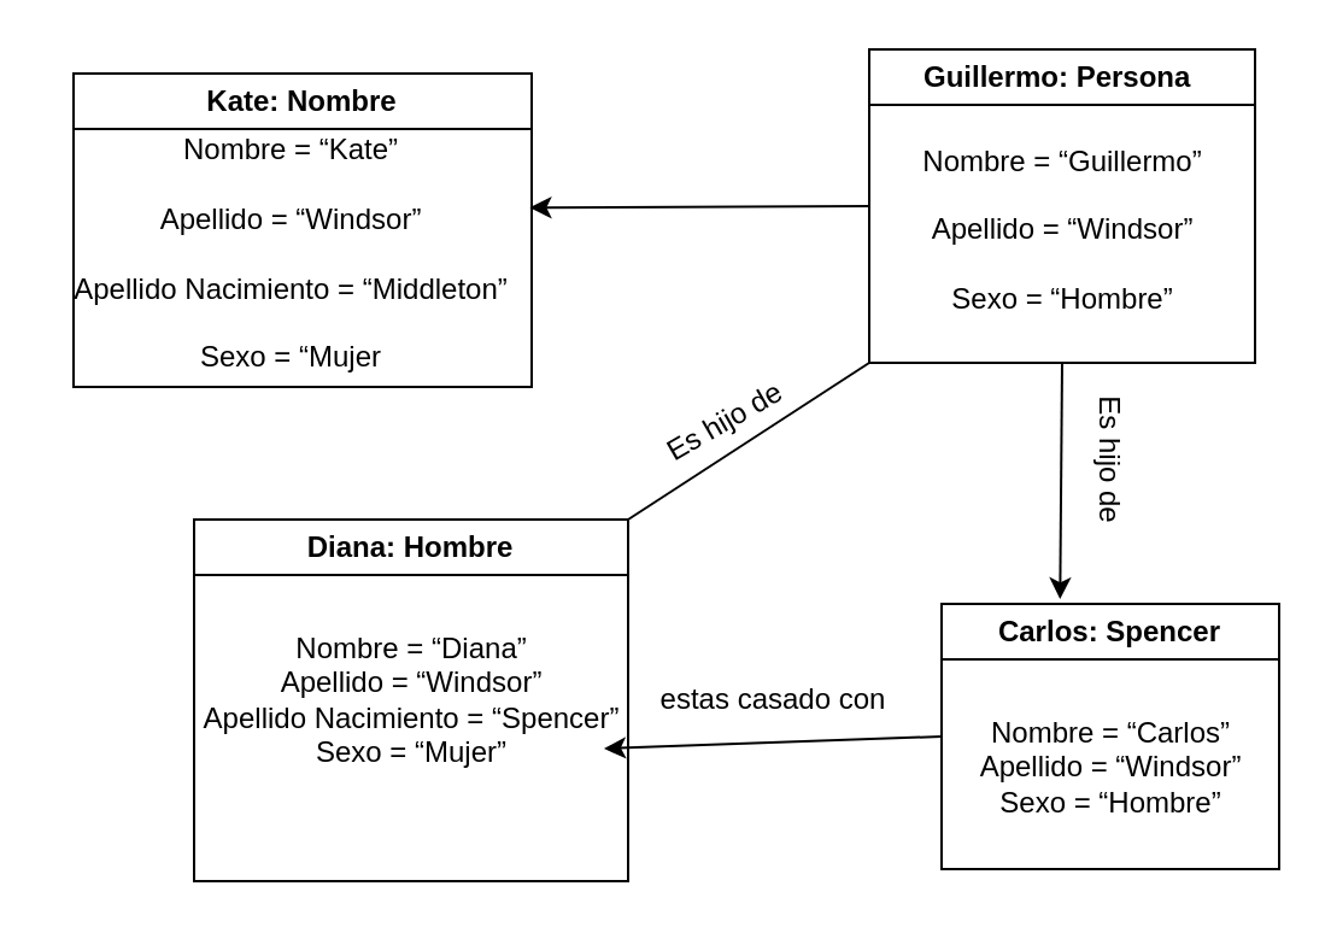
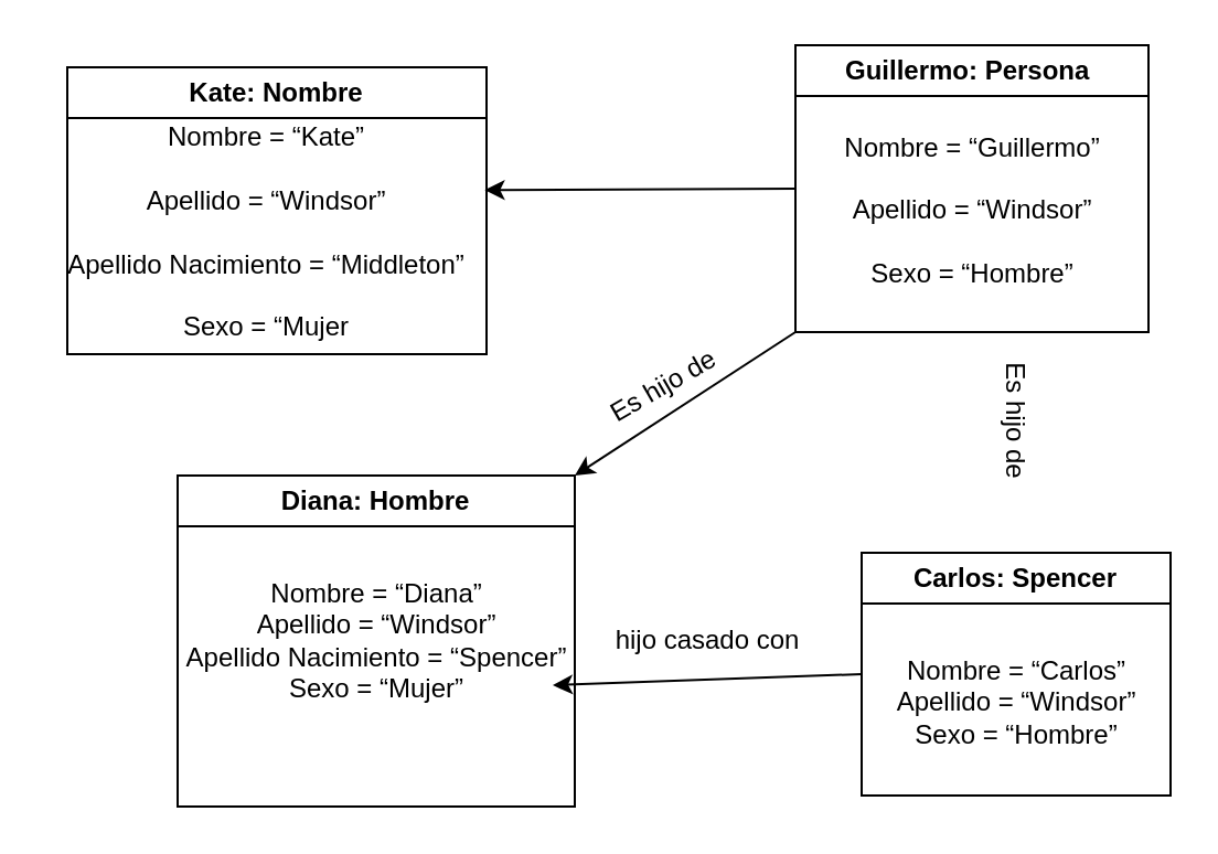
  <mxCell id="0" />
  <mxCell id="1" parent="0" />
  <mxCell id="2" value="Kate: Nombre" style="swimlane;whiteSpace=wrap;html=1;" vertex="1" parent="1"><mxGeometry x="30" y="30" width="190" height="130" as="geometry" /></mxCell>
  <mxCell id="3" value="Nombre = “Kate”&lt;br/&gt;&lt;br&gt;Apellido = “Windsor”&lt;br/&gt;&lt;br&gt;Apellido Nacimiento = “Middleton”&lt;br/&gt;&lt;br&gt;Sexo = “Mujer" style="text;html=1;align=center;verticalAlign=middle;resizable=0;points=[];autosize=1;strokeColor=none;fillColor=none;" vertex="1" parent="2"><mxGeometry x="-10" y="20" width="200" height="110" as="geometry" /></mxCell>
  <mxCell id="4" style="edgeStyle=none;html=1;exitX=0;exitY=0.5;exitDx=0;exitDy=0;entryX=0.996;entryY=0.324;entryDx=0;entryDy=0;entryPerimeter=0;" edge="1" parent="1" source="7" target="3"><mxGeometry relative="1" as="geometry" /></mxCell>
- <mxCell id="5" style="edgeStyle=none;html=1;exitX=0.5;exitY=1;exitDx=0;exitDy=0;entryX=0.351;entryY=-0.018;entryDx=0;entryDy=0;entryPerimeter=0;" edge="1" parent="1" source="7" target="10"><mxGeometry relative="1" as="geometry" /></mxCell>
- <mxCell id="6" style="edgeStyle=none;html=1;exitX=0;exitY=1;exitDx=0;exitDy=0;entryX=1;entryY=0;entryDx=0;entryDy=0;endArrow=none;" edge="1" parent="1" source="7" target="13"><mxGeometry relative="1" as="geometry" /></mxCell>
+ <mxCell id="6" style="edgeStyle=none;html=1;exitX=0;exitY=1;exitDx=0;exitDy=0;entryX=1;entryY=0;entryDx=0;entryDy=0;" edge="1" parent="1" source="7" target="13"><mxGeometry relative="1" as="geometry" /></mxCell>
  <mxCell id="7" value="Guillermo: Persona&amp;nbsp;" style="swimlane;whiteSpace=wrap;html=1;" vertex="1" parent="1"><mxGeometry x="360" y="20" width="160" height="130" as="geometry" /></mxCell>
  <mxCell id="8" value="Nombre = “Guillermo”&lt;br/&gt;&lt;br&gt;Apellido = “Windsor”&lt;br/&gt;&lt;br&gt;Sexo = “Hombre”&lt;br/&gt;" style="text;html=1;align=center;verticalAlign=middle;resizable=0;points=[];autosize=1;strokeColor=none;fillColor=none;" vertex="1" parent="7"><mxGeometry x="10" y="30" width="140" height="90" as="geometry" /></mxCell>
  <mxCell id="9" style="edgeStyle=none;html=1;exitX=0;exitY=0.5;exitDx=0;exitDy=0;entryX=0.9;entryY=0.786;entryDx=0;entryDy=0;entryPerimeter=0;" edge="1" parent="1" source="10" target="14"><mxGeometry relative="1" as="geometry" /></mxCell>
  <mxCell id="10" value="Carlos: Spencer&lt;br/&gt;" style="swimlane;whiteSpace=wrap;html=1;" vertex="1" parent="1"><mxGeometry x="390" y="250" width="140" height="110" as="geometry" /></mxCell>
  <mxCell id="11" value="Nombre = “Carlos”&lt;br/&gt;Apellido = “Windsor”&lt;br/&gt;Sexo = “Hombre”&lt;br/&gt;&lt;br&gt;" style="text;html=1;align=center;verticalAlign=middle;resizable=0;points=[];autosize=1;strokeColor=none;fillColor=none;" vertex="1" parent="10"><mxGeometry x="5" y="40" width="130" height="70" as="geometry" /></mxCell>
  <mxCell id="12" value="Es hijo de" style="text;html=1;align=center;verticalAlign=middle;resizable=0;points=[];autosize=1;strokeColor=none;fillColor=none;rotation=90;" vertex="1" parent="1"><mxGeometry x="420" y="175" width="80" height="30" as="geometry" /></mxCell>
  <mxCell id="13" value="Diana: Hombre" style="swimlane;whiteSpace=wrap;html=1;" vertex="1" parent="1"><mxGeometry x="80" y="215" width="180" height="150" as="geometry" /></mxCell>
  <mxCell id="14" value="Nombre = “Diana”&lt;br/&gt;Apellido = “Windsor”&lt;br/&gt;Apellido Nacimiento = “Spencer”&lt;br/&gt;Sexo = “Mujer”&lt;br&gt;" style="text;html=1;align=center;verticalAlign=middle;resizable=0;points=[];autosize=1;strokeColor=none;fillColor=none;" vertex="1" parent="1"><mxGeometry x="70" y="255" width="200" height="70" as="geometry" /></mxCell>
- <mxCell id="15" value="estas casado con&lt;br&gt;" style="text;html=1;align=center;verticalAlign=middle;resizable=0;points=[];autosize=1;strokeColor=none;fillColor=none;" vertex="1" parent="1"><mxGeometry x="260" y="275" width="120" height="30" as="geometry" /></mxCell>
+ <mxCell id="15" value="hijo casado con&lt;br&gt;" style="text;html=1;align=center;verticalAlign=middle;resizable=0;points=[];autosize=1;strokeColor=none;fillColor=none;" vertex="1" parent="1"><mxGeometry x="260" y="275" width="120" height="30" as="geometry" /></mxCell>
  <mxCell id="16" value="Es hijo de" style="text;html=1;align=center;verticalAlign=middle;resizable=0;points=[];autosize=1;strokeColor=none;fillColor=none;rotation=-30;" vertex="1" parent="1"><mxGeometry x="260" y="160" width="80" height="30" as="geometry" /></mxCell>
